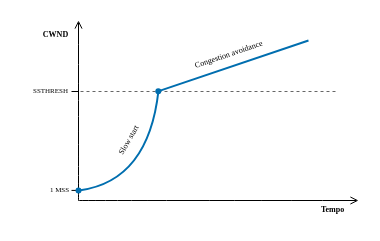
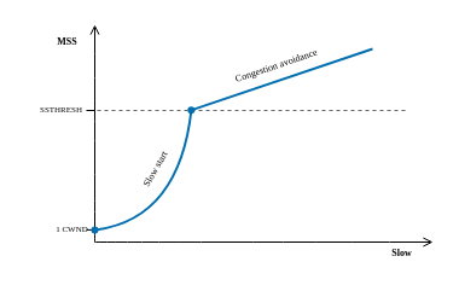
  <mxCell id="0" />
  <mxCell id="1" parent="0" />
  <mxCell id="2" value="" style="endArrow=none;dashed=1;html=1;strokeWidth=1;rounded=0;shadow=0;fontFamily=Bahnschrift;fontSize=8;fontColor=#000000;startSize=0;endSize=6;sourcePerimeterSpacing=0;jumpSize=6;strokeColor=#000000;opacity=60;" parent="1" edge="1"><mxGeometry width="50" height="50" relative="1" as="geometry"><mxPoint x="80" y="91" as="sourcePoint" /><mxPoint x="338" y="91" as="targetPoint" /></mxGeometry></mxCell>
  <mxCell id="3" value="" style="endArrow=open;html=1;rounded=0;fontFamily=Bahnschrift;fontSize=8;fontColor=#000000;startSize=14;endSize=6;strokeColor=#000000;curved=1;strokeWidth=1;endFill=0;" parent="1" edge="1"><mxGeometry width="50" height="50" relative="1" as="geometry"><mxPoint x="78" y="200" as="sourcePoint" /><mxPoint x="78" y="20" as="targetPoint" /></mxGeometry></mxCell>
  <mxCell id="4" value="" style="endArrow=open;html=1;rounded=0;fontFamily=Bahnschrift;fontSize=8;fontColor=#000000;startSize=14;endSize=6;strokeColor=#000000;curved=1;strokeWidth=1;endFill=0;" parent="1" edge="1"><mxGeometry width="50" height="50" relative="1" as="geometry"><mxPoint x="78" y="200" as="sourcePoint" /><mxPoint x="358" y="200" as="targetPoint" /></mxGeometry></mxCell>
  <mxCell id="5" value="" style="endArrow=none;html=1;fontFamily=Bahnschrift;fontSize=8;fontColor=#000000;startSize=0;endSize=14;strokeColor=#006EAF;strokeWidth=2;fillColor=#1ba1e2;rounded=0;jumpSize=6;shadow=0;sourcePerimeterSpacing=0;startArrow=circle;startFill=1;" parent="1" edge="1"><mxGeometry width="50" height="50" relative="1" as="geometry"><mxPoint x="154" y="92" as="sourcePoint" /><mxPoint x="308" y="40" as="targetPoint" /></mxGeometry></mxCell>
  <mxCell id="6" value="Slow start" style="text;html=1;align=center;verticalAlign=middle;resizable=0;points=[];autosize=1;strokeColor=none;fillColor=none;fontSize=8;fontFamily=Bahnschrift;fontColor=#000000;rotation=-60;" parent="1" vertex="1"><mxGeometry x="98" y="130" width="60" height="20" as="geometry" /></mxCell>
  <mxCell id="7" value="Congestion avoidance" style="text;html=1;align=center;verticalAlign=middle;resizable=0;points=[];autosize=1;strokeColor=none;fillColor=none;fontSize=8;fontFamily=Bahnschrift;fontColor=#000000;rotation=-18.7;" parent="1" vertex="1"><mxGeometry x="178" y="44" width="100" height="20" as="geometry" /></mxCell>
  <mxCell id="8" value="SSTHRESH" style="text;html=1;align=center;verticalAlign=middle;resizable=0;points=[];autosize=1;strokeColor=none;fillColor=none;fontSize=7;fontFamily=Bahnschrift;fontColor=#000000;" parent="1" vertex="1"><mxGeometry x="20" y="81" width="60" height="20" as="geometry" /></mxCell>
- <mxCell id="9" value="1 MSS" style="text;html=1;align=center;verticalAlign=middle;resizable=0;points=[];autosize=1;strokeColor=none;fillColor=none;fontSize=7;fontFamily=Bahnschrift;fontColor=#000000;" parent="1" vertex="1"><mxGeometry x="39" y="180" width="40" height="20" as="geometry" /></mxCell>
+ <mxCell id="9" value="1 CWND" style="text;html=1;align=center;verticalAlign=middle;resizable=0;points=[];autosize=1;strokeColor=none;fillColor=none;fontSize=7;fontFamily=Bahnschrift;fontColor=#000000;" parent="1" vertex="1"><mxGeometry x="39" y="180" width="40" height="20" as="geometry" /></mxCell>
  <mxCell id="10" value="" style="endArrow=none;html=1;rounded=0;shadow=0;fontFamily=Bahnschrift;fontSize=8;fontColor=#000000;startSize=0;endSize=6;sourcePerimeterSpacing=0;strokeColor=#000000;strokeWidth=1;jumpSize=6;" parent="1" edge="1"><mxGeometry width="50" height="50" relative="1" as="geometry"><mxPoint x="71" y="91" as="sourcePoint" /><mxPoint x="78" y="91" as="targetPoint" /></mxGeometry></mxCell>
  <mxCell id="11" value="" style="endArrow=none;html=1;rounded=0;shadow=0;fontFamily=Bahnschrift;fontSize=8;fontColor=#000000;startSize=0;endSize=6;sourcePerimeterSpacing=0;strokeColor=#000000;strokeWidth=1;jumpSize=6;" parent="1" edge="1"><mxGeometry width="50" height="50" relative="1" as="geometry"><mxPoint x="71" y="189.9" as="sourcePoint" /><mxPoint x="78" y="189.9" as="targetPoint" /></mxGeometry></mxCell>
- <mxCell id="12" value="CWND" style="text;html=1;align=center;verticalAlign=middle;resizable=0;points=[];autosize=1;strokeColor=none;fillColor=none;fontSize=8;fontFamily=Bahnschrift;fontColor=#000000;fontStyle=1" parent="1" vertex="1"><mxGeometry x="30" y="24" width="50" height="20" as="geometry" /></mxCell>
- <mxCell id="13" value="Tempo" style="text;html=1;align=center;verticalAlign=middle;resizable=0;points=[];autosize=1;strokeColor=none;fillColor=none;fontSize=8;fontFamily=Bahnschrift;fontColor=#000000;fontStyle=1" parent="1" vertex="1"><mxGeometry x="307" y="199" width="50" height="20" as="geometry" /></mxCell>
+ <mxCell id="12" value="MSS" style="text;html=1;align=center;verticalAlign=middle;resizable=0;points=[];autosize=1;strokeColor=none;fillColor=none;fontSize=8;fontFamily=Bahnschrift;fontColor=#000000;fontStyle=1" parent="1" vertex="1"><mxGeometry x="30" y="24" width="50" height="20" as="geometry" /></mxCell>
+ <mxCell id="13" value="Slow" style="text;html=1;align=center;verticalAlign=middle;resizable=0;points=[];autosize=1;strokeColor=none;fillColor=none;fontSize=8;fontFamily=Bahnschrift;fontColor=#000000;fontStyle=1" parent="1" vertex="1"><mxGeometry x="307" y="199" width="50" height="20" as="geometry" /></mxCell>
  <mxCell id="14" value="" style="endArrow=none;html=1;rounded=0;fontFamily=Bahnschrift;fontSize=8;fontColor=#000000;startSize=4;endSize=14;strokeColor=#006EAF;strokeWidth=2;curved=1;fillColor=#1ba1e2;startArrow=oval;startFill=1;" parent="1" edge="1"><mxGeometry width="50" height="50" relative="1" as="geometry"><mxPoint x="78" y="190" as="sourcePoint" /><mxPoint x="158" y="90" as="targetPoint" /><Array as="points"><mxPoint x="148" y="180" /></Array></mxGeometry></mxCell>
